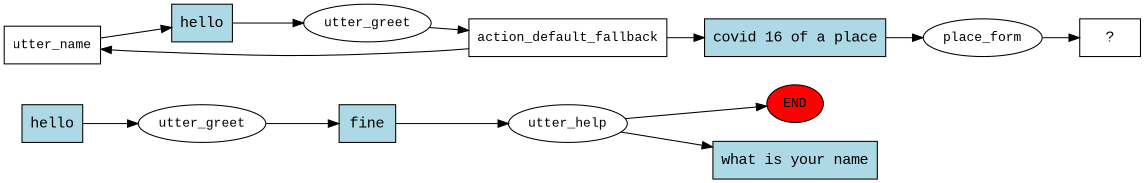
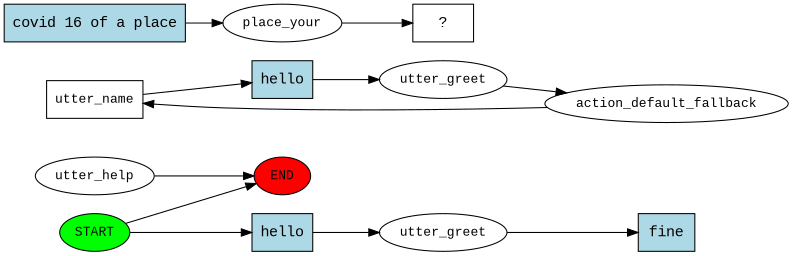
  digraph {
    fontname="Liberation Mono"
    rankdir=LR
    node [fontname="Liberation Mono" fontsize=12]
    edge [fontname="Liberation Mono"]
+   n1 [fillcolor=green label=START style=filled]
    n2 [fillcolor=red label=END style=filled]
    n3 [fillcolor=lightblue label=hello shape=rect style=filled fontsize=""]
    n4 [label=utter_greet]
    n5 [fillcolor=lightblue label=fine shape=rect style=filled fontsize=""]
    n6 [label=utter_help]
-   n7 [fillcolor=lightblue label="what is your name" shape=rect style=filled fontsize=""]
    n8 [label=utter_name shape=box]
    n9 [fillcolor=lightblue label=hello shape=rect style=filled fontsize=""]
    n10 [label=utter_greet]
-   n11 [label=action_default_fallback shape=box]
+   n11 [label=action_default_fallback]
    n12 [fillcolor=lightblue label="covid 16 of a place" shape=rect style=filled fontsize=""]
-   n13 [label=place_form]
+   n13 [label=place_your]
    n14 [label="  ?  " shape=rect fontsize=""]
+   n1 -> n2
+   n1 -> n3
    n3 -> n4
    n4 -> n5
-   n5 -> n6
    n6 -> n2
-   n6 -> n7
    n8 -> n9
    n9 -> n10
    n10 -> n11
    n11 -> n8
-   n11 -> n12
    n12 -> n13
    n13 -> n14
  }
